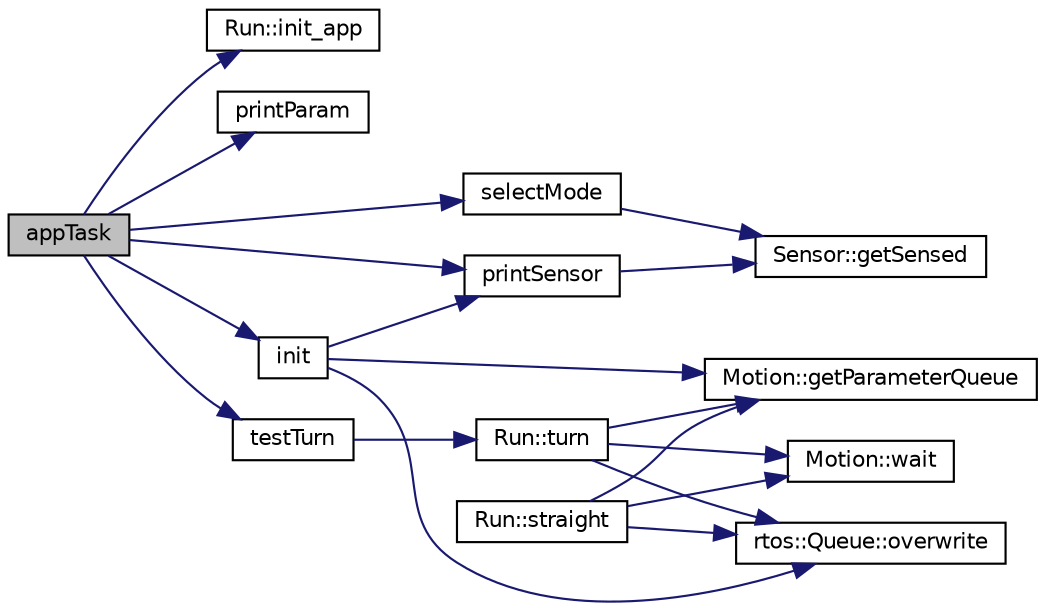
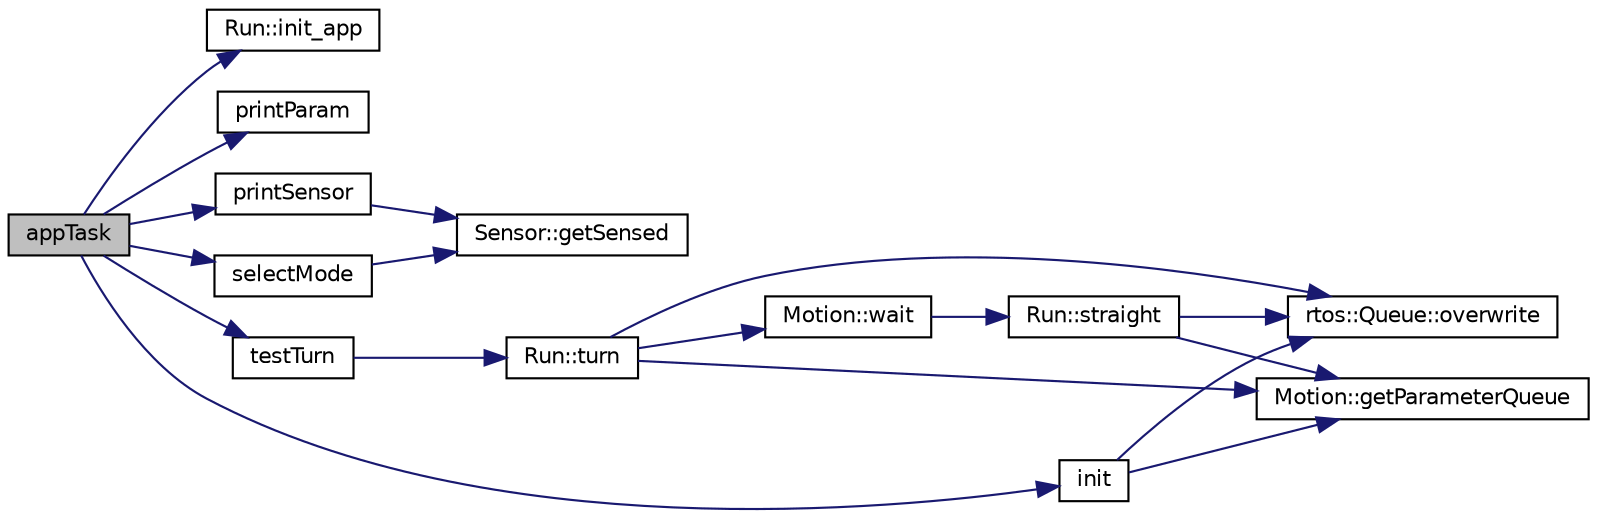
  digraph {
    rankdir=LR
    node [color=black fillcolor=white fontname=Helvetica fontsize=10 shape=record style=filled]
    edge [color=midnightblue fontname=Helvetica fontsize=10 labelfontname=Helvetica labelfontsize=10 style=solid]
    n1 [fillcolor=grey75 fontcolor=black height=0.2 label=appTask width=0.4]
    n2 [height=0.2 label="Run::init_app" width=0.4]
    n3 [height=0.2 label=printParam width=0.4]
    n4 [height=0.2 label=printSensor width=0.4]
    n5 [height=0.2 label=selectMode width=0.4]
    n6 [height=0.2 label=init width=0.4]
    n7 [height=0.2 label=testTurn width=0.4]
    n8 [height=0.2 label="Sensor::getSensed" width=0.4]
    n9 [height=0.2 label="Motion::getParameterQueue" width=0.4]
    n10 [height=0.2 label="rtos::Queue::overwrite" width=0.4]
    n11 [height=0.2 label="Run::turn" width=0.4]
    n12 [height=0.2 label="Run::straight" width=0.4]
    n13 [height=0.2 label="Motion::wait" width=0.4]
    n1 -> n2
    n1 -> n3
    n1 -> n4
    n1 -> n5
    n1 -> n6
    n1 -> n7
    n4 -> n8
    n5 -> n8
-   n6 -> n4
    n6 -> n9
    n6 -> n10
    n7 -> n11
    n11 -> n9
    n11 -> n10
    n11 -> n13
    n12 -> n9
    n12 -> n10
-   n12 -> n13
+   n13 -> n12
  }
